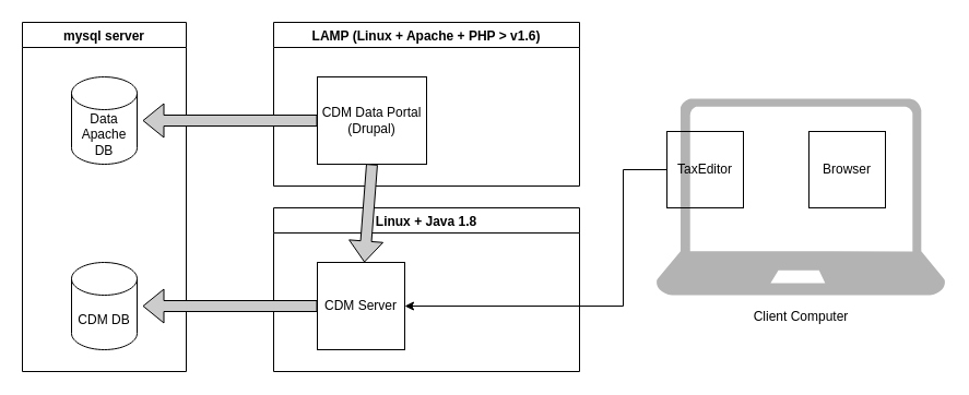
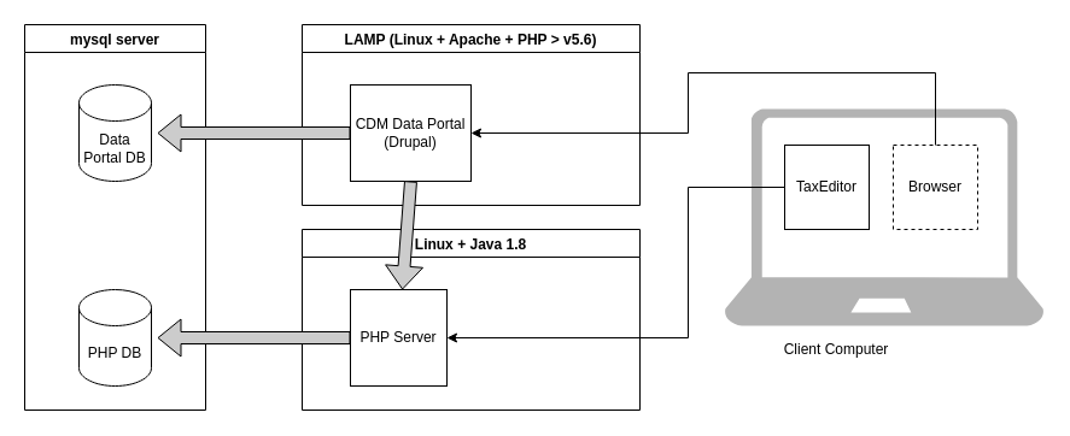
  <mxCell id="0" />
  <mxCell id="1" parent="0" />
- <mxCell id="2" value="LAMP (Linux + Apache + PHP &gt; v1.6)" style="swimlane;fillColor=none;startSize=23;" vertex="1" parent="1"><mxGeometry x="250" y="20" width="280" height="150" as="geometry" /></mxCell>
+ <mxCell id="2" value="LAMP (Linux + Apache + PHP &gt; v5.6)" style="swimlane;fillColor=none;startSize=23;" vertex="1" parent="1"><mxGeometry x="250" y="20" width="280" height="150" as="geometry" /></mxCell>
  <mxCell id="3" value="CDM Data Portal (Drupal)" style="whiteSpace=wrap;html=1;aspect=fixed;fillColor=none;" vertex="1" parent="2"><mxGeometry x="40" y="50" width="100" height="80" as="geometry" /></mxCell>
  <mxCell id="4" value="mysql server" style="swimlane;fillColor=none;" vertex="1" parent="1"><mxGeometry x="20" y="20" width="150" height="320" as="geometry" /></mxCell>
- <mxCell id="5" value="Data Apache DB" style="shape=cylinder3;whiteSpace=wrap;html=1;boundedLbl=1;backgroundOutline=1;size=15;fillColor=none;" vertex="1" parent="4"><mxGeometry x="45" y="50" width="60" height="80" as="geometry" /></mxCell>
- <mxCell id="6" value="CDM DB" style="shape=cylinder3;whiteSpace=wrap;html=1;boundedLbl=1;backgroundOutline=1;size=15;fillColor=none;" vertex="1" parent="4"><mxGeometry x="45" y="220" width="60" height="80" as="geometry" /></mxCell>
+ <mxCell id="5" value="Data Portal DB" style="shape=cylinder3;whiteSpace=wrap;html=1;boundedLbl=1;backgroundOutline=1;size=15;fillColor=none;" vertex="1" parent="4"><mxGeometry x="45" y="50" width="60" height="80" as="geometry" /></mxCell>
+ <mxCell id="6" value="PHP DB" style="shape=cylinder3;whiteSpace=wrap;html=1;boundedLbl=1;backgroundOutline=1;size=15;fillColor=none;" vertex="1" parent="4"><mxGeometry x="45" y="220" width="60" height="80" as="geometry" /></mxCell>
  <mxCell id="7" value="Linux + Java 1.8" style="swimlane;fillColor=none;startSize=23;" vertex="1" parent="1"><mxGeometry x="250" y="190" width="280" height="150" as="geometry" /></mxCell>
- <mxCell id="8" value="CDM Server" style="whiteSpace=wrap;html=1;aspect=fixed;fillColor=none;" vertex="1" parent="7"><mxGeometry x="40" y="50" width="80" height="80" as="geometry" /></mxCell>
+ <mxCell id="8" value="PHP Server" style="whiteSpace=wrap;html=1;aspect=fixed;fillColor=none;" vertex="1" parent="7"><mxGeometry x="40" y="50" width="80" height="80" as="geometry" /></mxCell>
  <mxCell id="9" value="" style="shape=flexArrow;endArrow=classic;html=1;exitX=0.5;exitY=1;exitDx=0;exitDy=0;fillColor=#CCCCCC;" edge="1" parent="1" source="3" target="8"><mxGeometry width="50" height="50" relative="1" as="geometry"><mxPoint x="430" y="360" as="sourcePoint" /><mxPoint x="480" y="310" as="targetPoint" /></mxGeometry></mxCell>
  <mxCell id="10" value="" style="verticalLabelPosition=bottom;html=1;verticalAlign=top;align=center;strokeColor=none;shape=mxgraph.azure.laptop;pointerEvents=1;fillColor=#B3B3B3;" vertex="1" parent="1"><mxGeometry x="600" y="90" width="265" height="180" as="geometry" /></mxCell>
  <mxCell id="11" style="edgeStyle=orthogonalEdgeStyle;rounded=0;orthogonalLoop=1;jettySize=auto;html=1;exitX=0;exitY=0.5;exitDx=0;exitDy=0;" edge="1" parent="1" source="12"><mxGeometry relative="1" as="geometry"><mxPoint x="370" y="280" as="targetPoint" /><Array as="points"><mxPoint x="570" y="155" /><mxPoint x="570" y="280" /></Array></mxGeometry></mxCell>
- <mxCell id="12" value="TaxEditor" style="whiteSpace=wrap;html=1;aspect=fixed;fillColor=none;" vertex="1" parent="1"><mxGeometry x="610" y="120" width="70" height="70" as="geometry" /></mxCell>
- <mxCell id="13" value="Client Computer" style="text;html=1;strokeColor=none;fillColor=none;align=center;verticalAlign=middle;whiteSpace=wrap;rounded=0;" vertex="1" parent="1"><mxGeometry x="662.5" y="280" width="140" height="20" as="geometry" /></mxCell>
- <mxCell id="15" value="Browser" style="whiteSpace=wrap;html=1;aspect=fixed;fillColor=none;" vertex="1" parent="1"><mxGeometry x="740" y="120" width="70" height="70" as="geometry" /></mxCell>
+ <mxCell id="12" value="TaxEditor" style="whiteSpace=wrap;html=1;aspect=fixed;fillColor=none;" vertex="1" parent="1"><mxGeometry x="650" y="120" width="70" height="70" as="geometry" /></mxCell>
+ <mxCell id="13" value="Client Computer" style="text;html=1;strokeColor=none;fillColor=none;align=center;verticalAlign=middle;whiteSpace=wrap;rounded=0;" vertex="1" parent="1"><mxGeometry x="622.5" y="280" width="140" height="20" as="geometry" /></mxCell>
+ <mxCell id="14" style="edgeStyle=orthogonalEdgeStyle;rounded=0;orthogonalLoop=1;jettySize=auto;html=1;exitX=0.5;exitY=0;exitDx=0;exitDy=0;" edge="1" parent="1" source="15" target="3"><mxGeometry relative="1" as="geometry"><Array as="points"><mxPoint x="775" y="60" /><mxPoint x="570" y="60" /><mxPoint x="570" y="110" /></Array></mxGeometry></mxCell>
+ <mxCell id="15" value="Browser" style="whiteSpace=wrap;html=1;aspect=fixed;fillColor=none;dashed=1;" vertex="1" parent="1"><mxGeometry x="740" y="120" width="70" height="70" as="geometry" /></mxCell>
  <mxCell id="16" value="" style="shape=flexArrow;endArrow=classic;html=1;exitX=0;exitY=0.5;exitDx=0;exitDy=0;fillColor=#CCCCCC;" edge="1" parent="1" source="3"><mxGeometry width="50" height="50" relative="1" as="geometry"><mxPoint x="230" y="110" as="sourcePoint" /><mxPoint x="130" y="110" as="targetPoint" /></mxGeometry></mxCell>
  <mxCell id="17" value="" style="shape=flexArrow;endArrow=classic;html=1;exitX=0;exitY=0.5;exitDx=0;exitDy=0;fillColor=#CCCCCC;" edge="1" parent="1"><mxGeometry width="50" height="50" relative="1" as="geometry"><mxPoint x="290" y="280" as="sourcePoint" /><mxPoint x="130" y="280" as="targetPoint" /></mxGeometry></mxCell>
